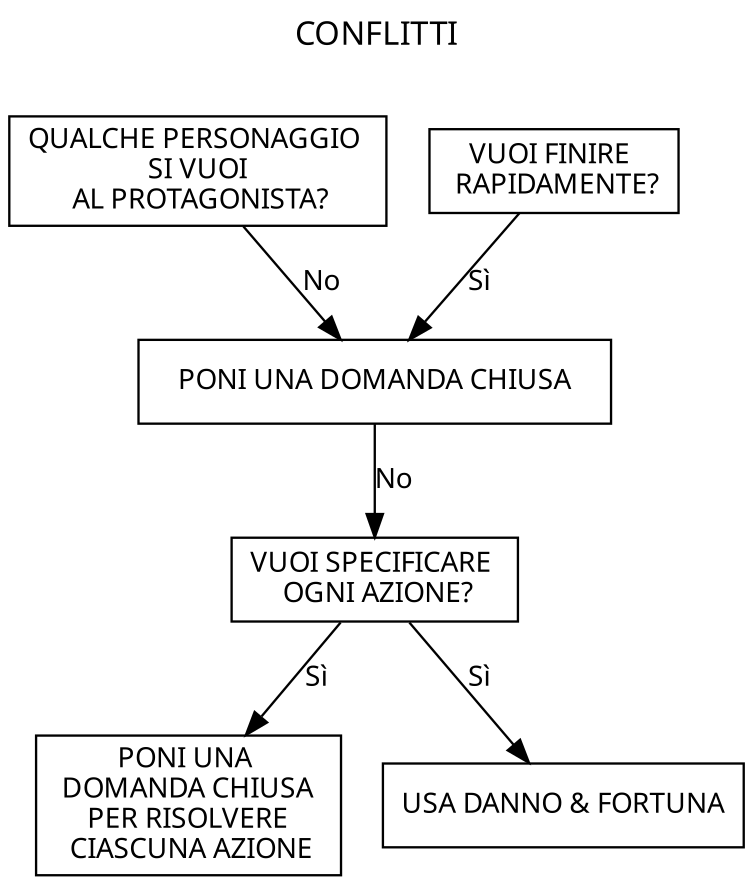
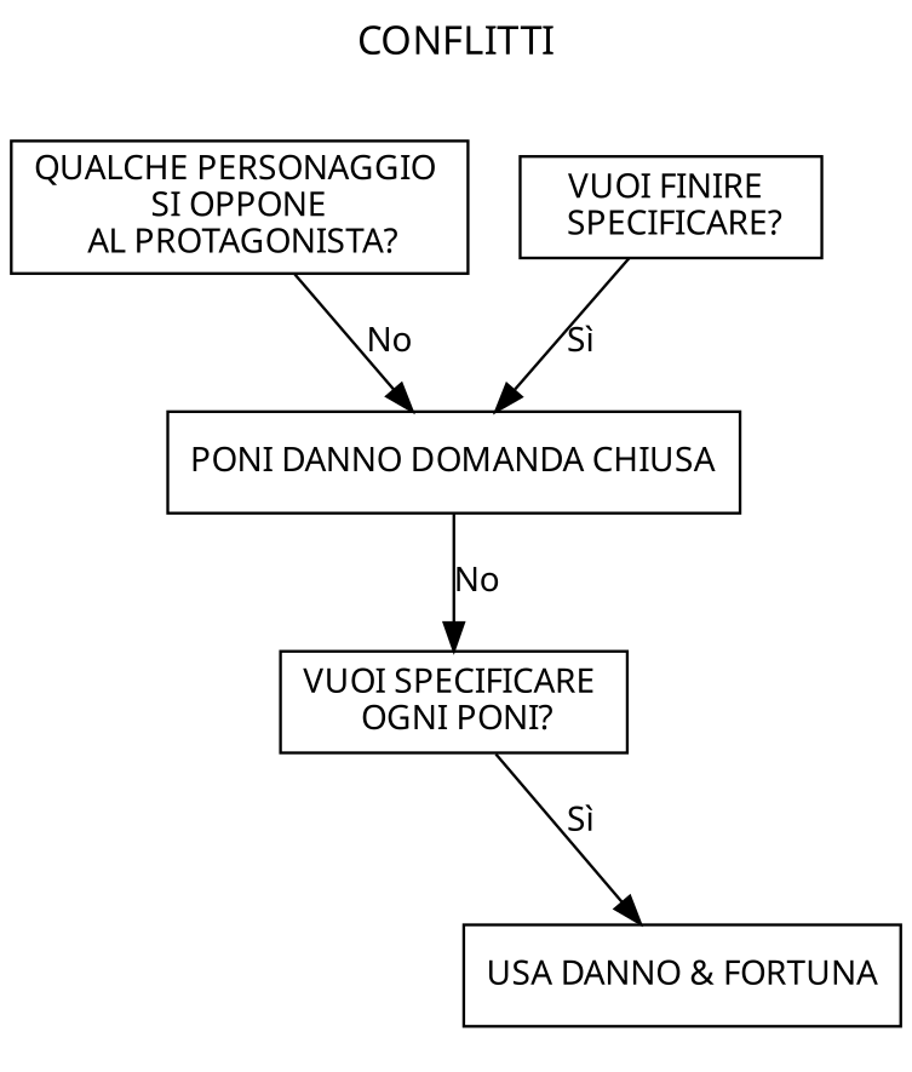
  digraph {
    fontname=Takota
    label=CONFLITTI
    labelloc=t
    node [fontname=Takota fontsize=12 shape=rect]
    edge [fontname=Takota fontsize=12]
-   n1 [label="QUALCHE PERSONAGGIO \n SI VUOI \n AL PROTAGONISTA?"]
-   n2 [label="PONI UNA DOMANDA CHIUSA"]
-   n3 [label="VUOI SPECIFICARE \n OGNI AZIONE?"]
-   n4 [label="VUOI FINIRE \n RAPIDAMENTE?"]
-   n5 [label="PONI UNA \n DOMANDA CHIUSA \n PER RISOLVERE \n CIASCUNA AZIONE"]
+   n1 [label="QUALCHE PERSONAGGIO \n SI OPPONE \n AL PROTAGONISTA?"]
+   n2 [label="PONI DANNO DOMANDA CHIUSA"]
+   n3 [label="VUOI SPECIFICARE \n OGNI PONI?"]
+   n4 [label="VUOI FINIRE \n SPECIFICARE?"]
    n6 [label="USA DANNO & FORTUNA"]
    n1 -> n2 [label=No]
    n2 -> n3 [label=No]
-   n3 -> n5 [label="Sì"]
    n3 -> n6 [label="Sì"]
    n4 -> n2 [label="Sì"]
  }
